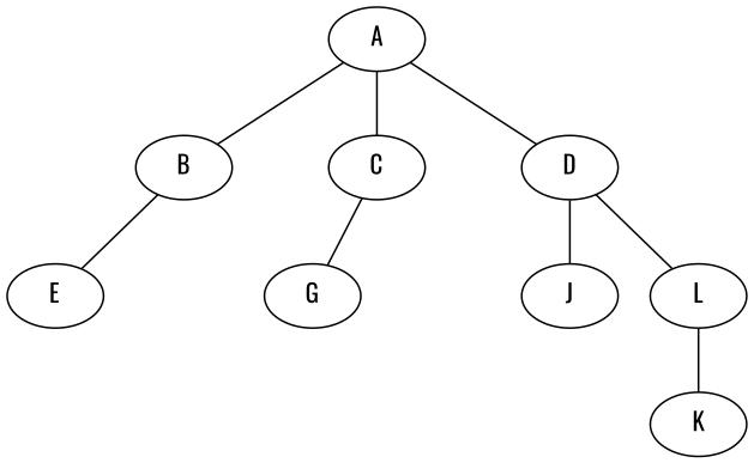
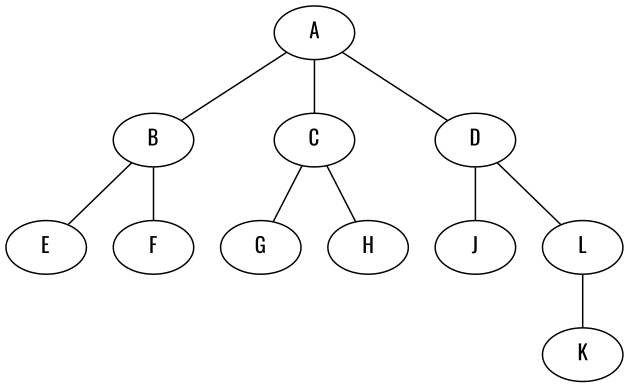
  graph {
    fontname=Oswald
    node [fontname=Oswald]
    edge [fontname=Oswald]
    A
    B
    C
    D
    E
+   F
    G
+   H
    J
    L
    K
    A -- B [style="line width=4bp"]
    A -- C [style="line width=4bp"]
    A -- D [style="line width=4bp"]
    B -- E
+   B -- F
    C -- G
+   C -- H
    D -- J
    D -- L
    L -- K
  }
